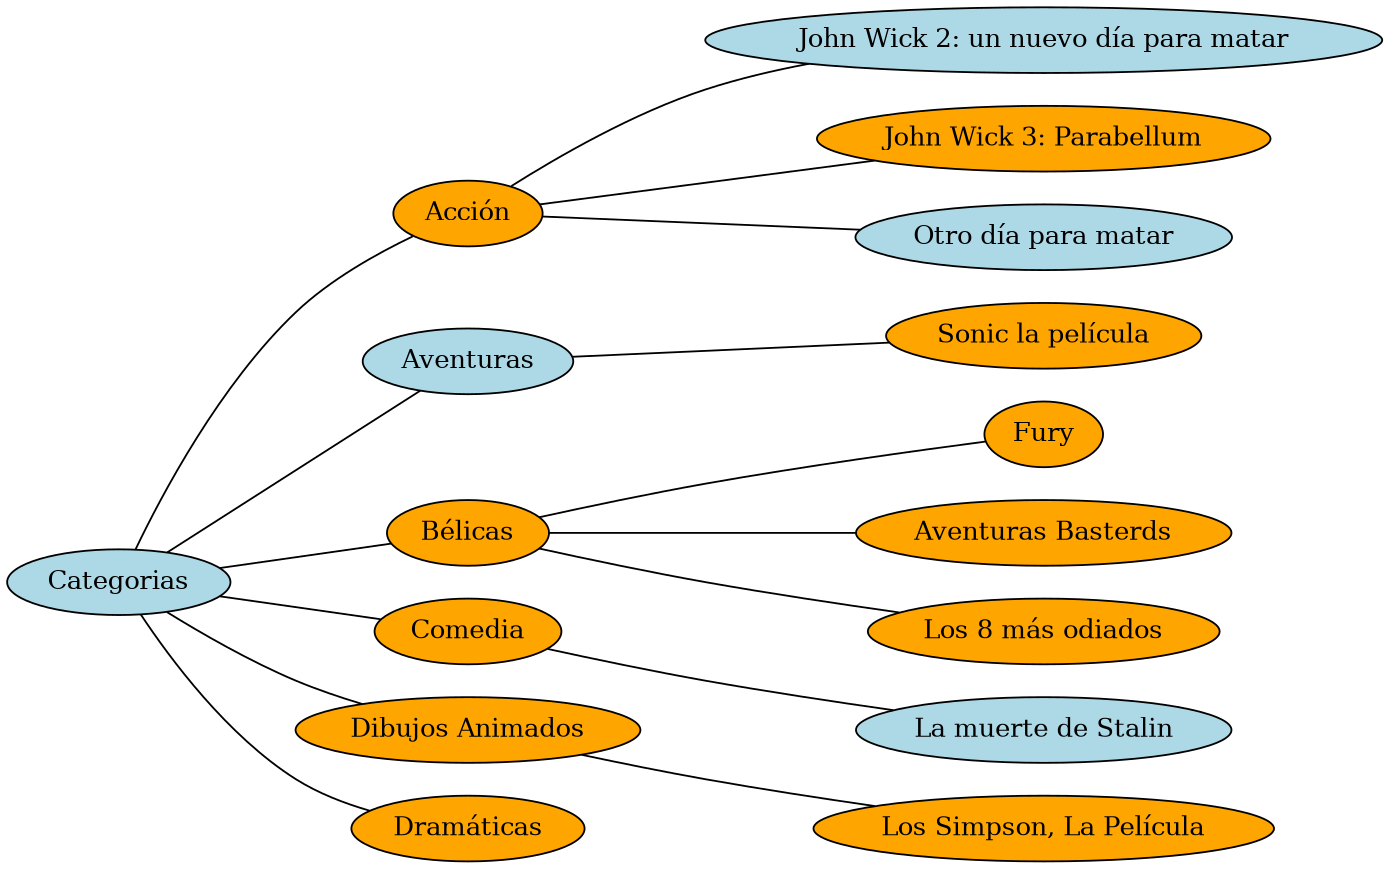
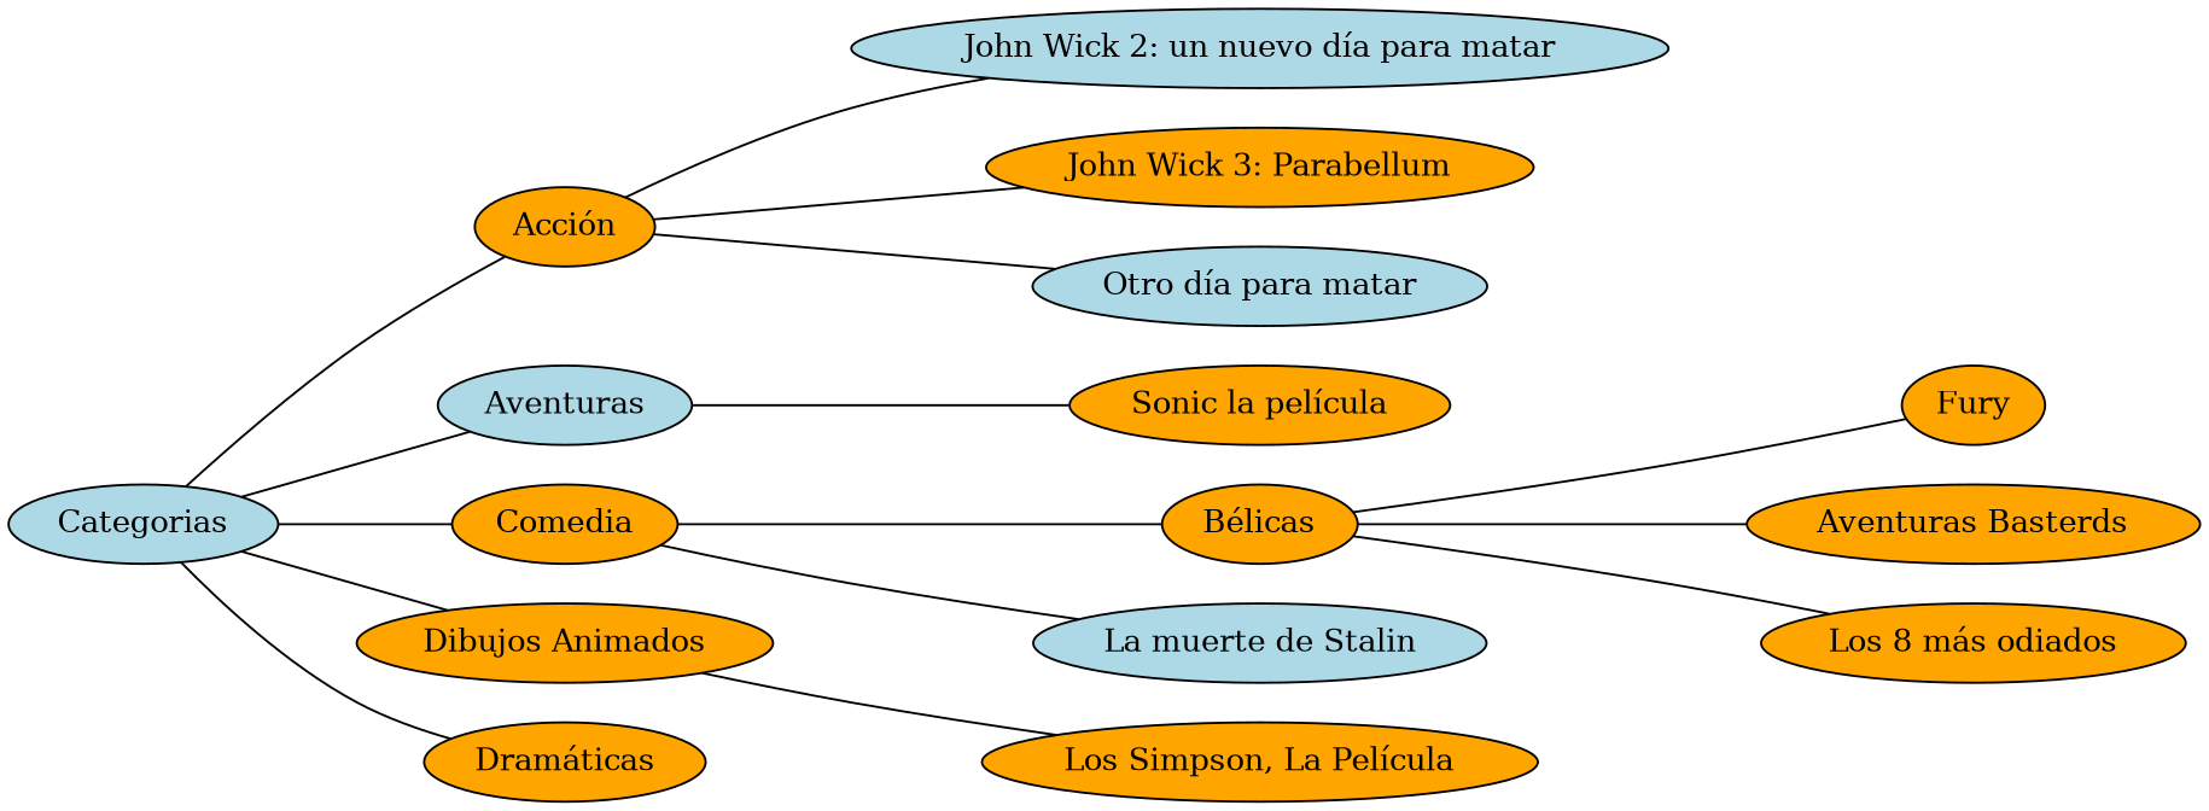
  strict graph {
    rankdir=LR
    node [fillcolor=orange style=filled]
    Categorias [fillcolor=lightblue]
    "Acción"
    Aventuras [fillcolor=lightblue]
    "Bélicas"
    Comedia
    "Dibujos Animados"
    "Dramáticas"
    "John Wick 2: un nuevo día para matar" [fillcolor=lightblue]
    "John Wick 3: Parabellum"
    "Otro día para matar" [fillcolor=lightblue]
    "Sonic la película"
    Fury
    n13 [label="Aventuras Basterds"]
    "Los 8 más odiados"
    "La muerte de Stalin" [fillcolor=lightblue]
    "Los Simpson, La Película"
    Categorias -- "Acción"
    Categorias -- Aventuras
-   Categorias -- "Bélicas"
+   Comedia -- "Bélicas"
    Categorias -- Comedia
    Categorias -- "Dibujos Animados"
    Categorias -- "Dramáticas"
    "Acción" -- "John Wick 2: un nuevo día para matar"
    "Acción" -- "John Wick 3: Parabellum"
    "Acción" -- "Otro día para matar"
    Aventuras -- "Sonic la película"
    "Bélicas" -- Fury
    "Bélicas" -- n13
    "Bélicas" -- "Los 8 más odiados"
    Comedia -- "La muerte de Stalin"
    "Dibujos Animados" -- "Los Simpson, La Película"
  }
